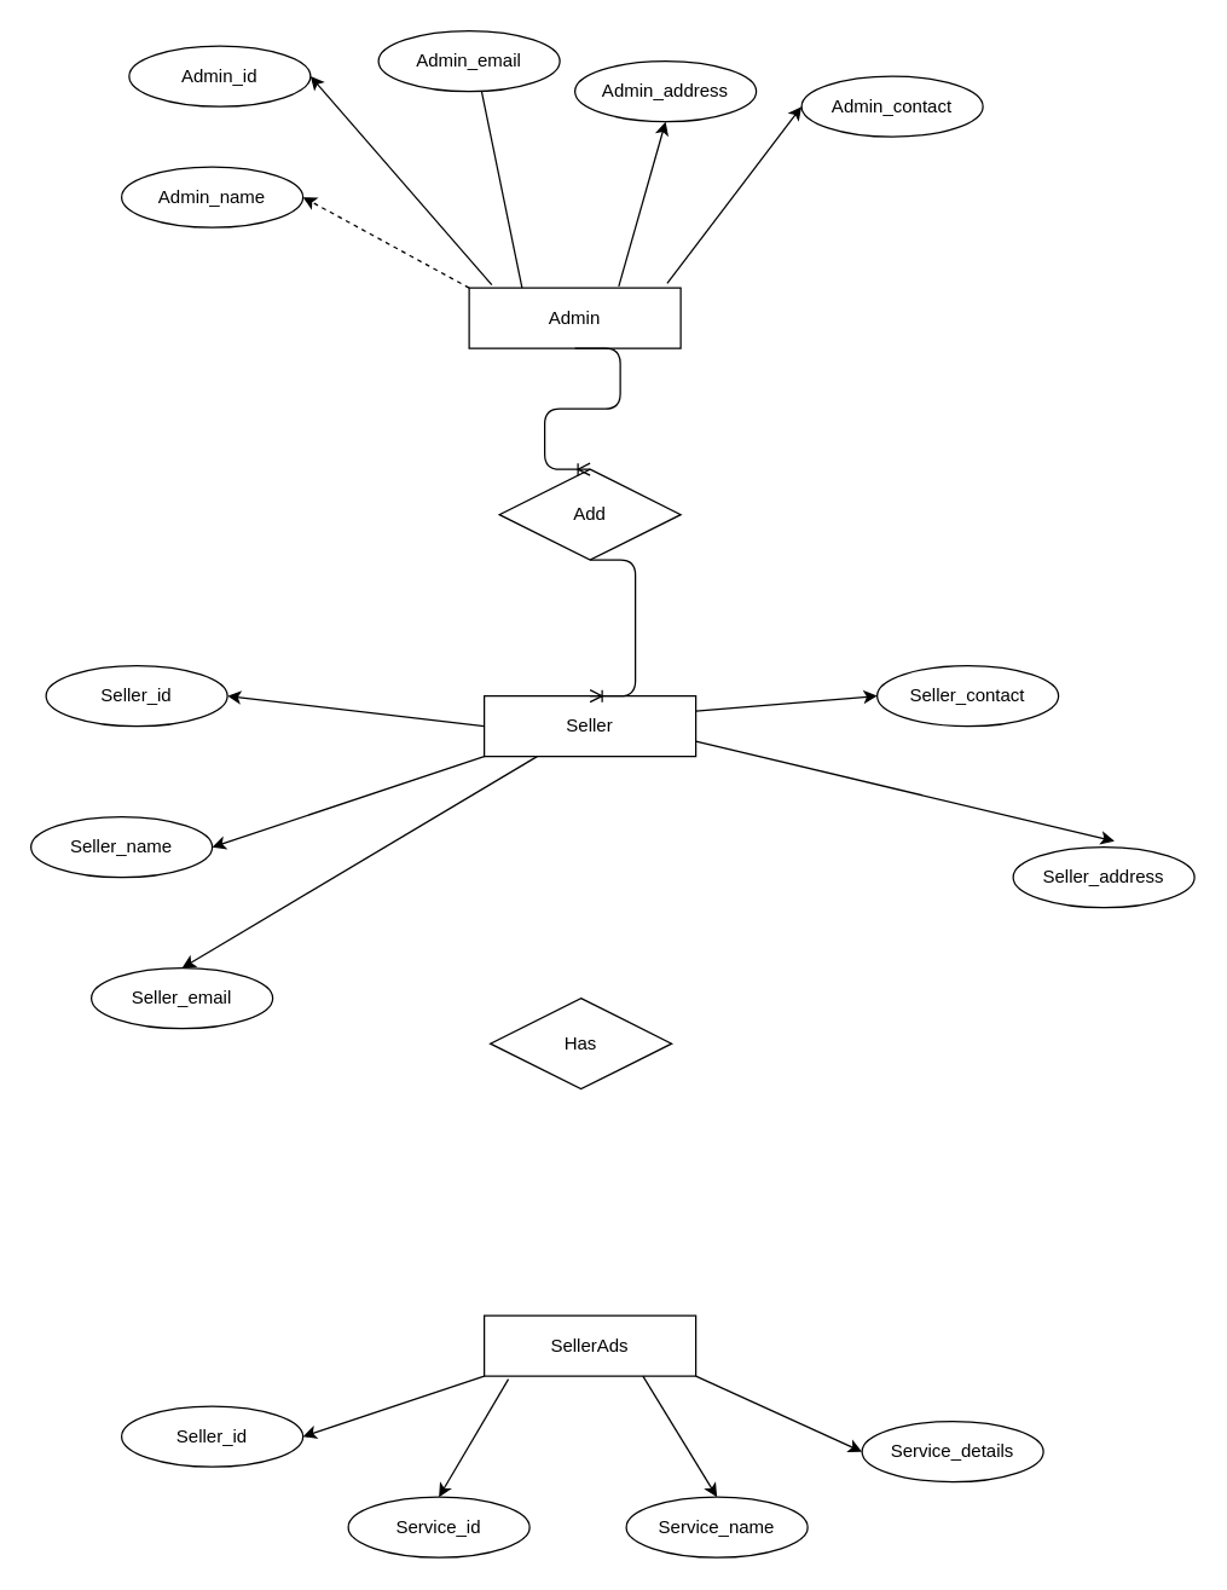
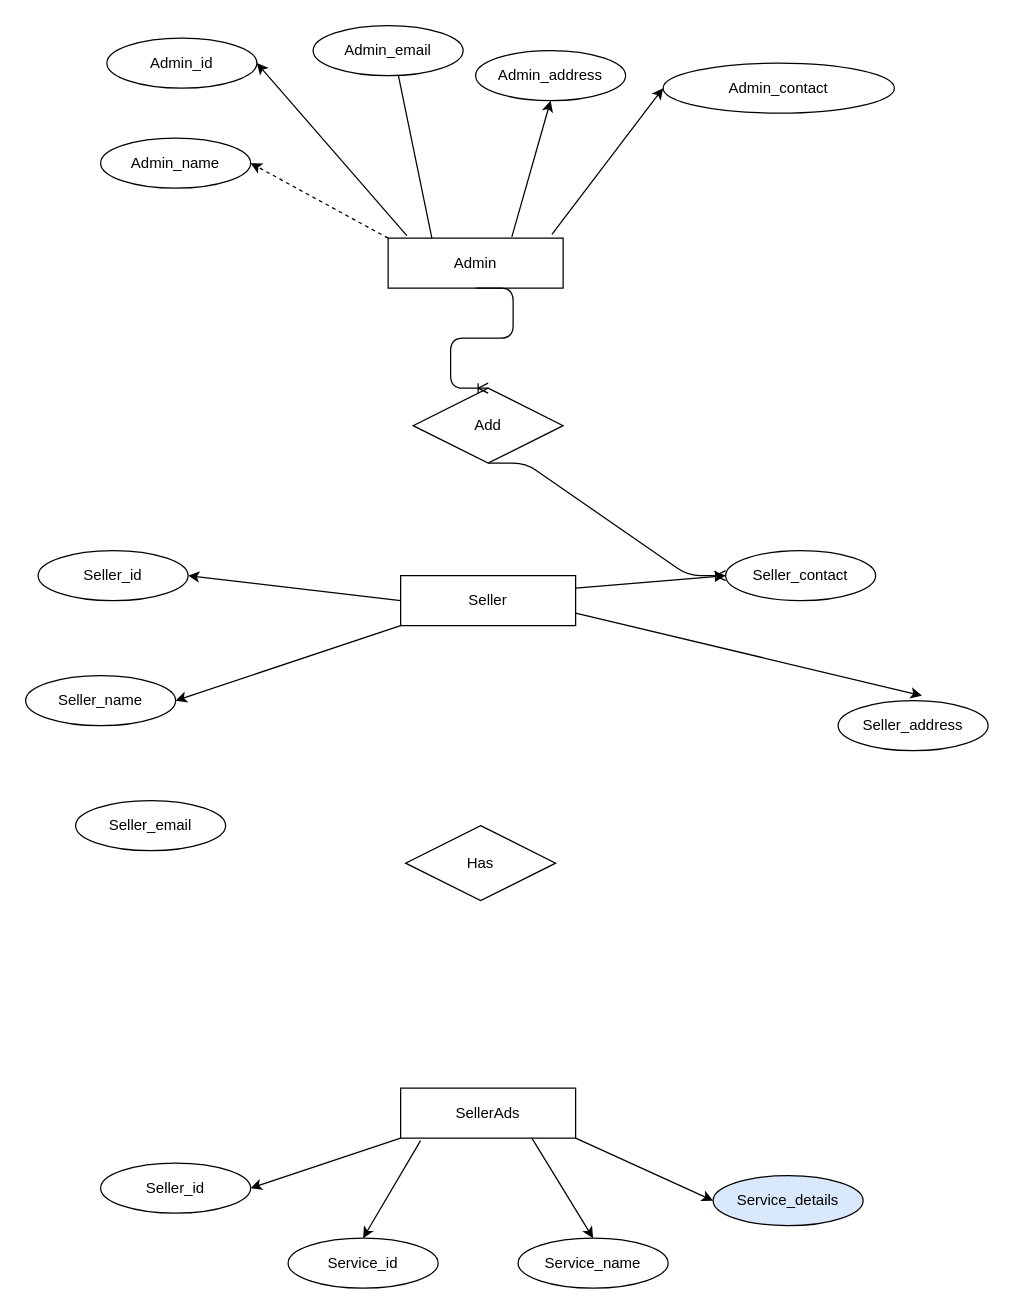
  <mxCell id="0" />
  <mxCell id="1" parent="0" />
  <mxCell id="2" value="Admin" style="rounded=0;whiteSpace=wrap;html=1;" vertex="1" parent="1"><mxGeometry x="310" y="190" width="140" height="40" as="geometry" /></mxCell>
  <mxCell id="3" value="" style="endArrow=classic;html=1;entryX=1;entryY=0.5;entryDx=0;entryDy=0;exitX=0.107;exitY=-0.05;exitDx=0;exitDy=0;exitPerimeter=0;" edge="1" parent="1" source="2" target="10"><mxGeometry width="50" height="50" relative="1" as="geometry"><mxPoint x="320" y="180" as="sourcePoint" /><mxPoint x="200" y="580" as="targetPoint" /></mxGeometry></mxCell>
  <mxCell id="4" value="" style="endArrow=classic;html=1;exitX=0;exitY=0;exitDx=0;exitDy=0;entryX=1;entryY=0.5;entryDx=0;entryDy=0;dashed=1;" edge="1" parent="1" source="2" target="9"><mxGeometry width="50" height="50" relative="1" as="geometry"><mxPoint x="320" y="500" as="sourcePoint" /><mxPoint x="210" y="590" as="targetPoint" /></mxGeometry></mxCell>
  <mxCell id="5" value="" style="endArrow=classic;html=1;exitX=0.25;exitY=0;exitDx=0;exitDy=0;entryX=0.5;entryY=0;entryDx=0;entryDy=0;" edge="1" parent="1" source="2" target="11"><mxGeometry width="50" height="50" relative="1" as="geometry"><mxPoint x="330" y="510" as="sourcePoint" /><mxPoint x="220" y="600" as="targetPoint" /></mxGeometry></mxCell>
  <mxCell id="6" value="" style="endArrow=classic;html=1;exitX=0.707;exitY=-0.025;exitDx=0;exitDy=0;exitPerimeter=0;entryX=0.5;entryY=1;entryDx=0;entryDy=0;" edge="1" parent="1" source="2" target="12"><mxGeometry width="50" height="50" relative="1" as="geometry"><mxPoint x="340" y="520" as="sourcePoint" /><mxPoint x="310" y="590" as="targetPoint" /></mxGeometry></mxCell>
  <mxCell id="7" value="" style="endArrow=classic;html=1;exitX=0.936;exitY=-0.075;exitDx=0;exitDy=0;entryX=0;entryY=0.5;entryDx=0;entryDy=0;exitPerimeter=0;" edge="1" parent="1" source="2" target="8"><mxGeometry width="50" height="50" relative="1" as="geometry"><mxPoint x="360" y="540" as="sourcePoint" /><mxPoint x="540" y="550" as="targetPoint" /></mxGeometry></mxCell>
- <mxCell id="8" value="Admin_contact" style="ellipse;whiteSpace=wrap;html=1;" vertex="1" parent="1"><mxGeometry x="530" y="50" width="120" height="40" as="geometry" /></mxCell>
+ <mxCell id="8" value="Admin_contact" style="ellipse;whiteSpace=wrap;html=1;" vertex="1" parent="1"><mxGeometry x="530" y="50" width="185" height="40" as="geometry" /></mxCell>
  <mxCell id="9" value="Admin_name" style="ellipse;whiteSpace=wrap;html=1;" vertex="1" parent="1"><mxGeometry x="80" y="110" width="120" height="40" as="geometry" /></mxCell>
  <mxCell id="10" value="Admin_id" style="ellipse;whiteSpace=wrap;html=1;" vertex="1" parent="1"><mxGeometry x="85" y="30" width="120" height="40" as="geometry" /></mxCell>
  <mxCell id="11" value="Admin_email" style="ellipse;whiteSpace=wrap;html=1;" vertex="1" parent="1"><mxGeometry x="250" y="20" width="120" height="40" as="geometry" /></mxCell>
  <mxCell id="12" value="Admin_address" style="ellipse;whiteSpace=wrap;html=1;" vertex="1" parent="1"><mxGeometry x="380" y="40" width="120" height="40" as="geometry" /></mxCell>
  <mxCell id="13" value="Seller" style="rounded=0;whiteSpace=wrap;html=1;" vertex="1" parent="1"><mxGeometry x="320" y="460" width="140" height="40" as="geometry" /></mxCell>
  <mxCell id="14" value="" style="endArrow=classic;html=1;exitX=0;exitY=0.5;exitDx=0;exitDy=0;entryX=1;entryY=0.5;entryDx=0;entryDy=0;" edge="1" parent="1" source="13" target="21"><mxGeometry width="50" height="50" relative="1" as="geometry"><mxPoint x="460" y="930" as="sourcePoint" /><mxPoint x="210" y="800" as="targetPoint" /></mxGeometry></mxCell>
  <mxCell id="15" value="" style="endArrow=classic;html=1;exitX=0;exitY=1;exitDx=0;exitDy=0;entryX=1;entryY=0.5;entryDx=0;entryDy=0;" edge="1" parent="1" source="13" target="20"><mxGeometry width="50" height="50" relative="1" as="geometry"><mxPoint x="330" y="720" as="sourcePoint" /><mxPoint x="220" y="810" as="targetPoint" /></mxGeometry></mxCell>
- <mxCell id="16" value="" style="endArrow=classic;html=1;exitX=0.25;exitY=1;exitDx=0;exitDy=0;entryX=0.5;entryY=0;entryDx=0;entryDy=0;" edge="1" parent="1" source="13" target="22"><mxGeometry width="50" height="50" relative="1" as="geometry"><mxPoint x="340" y="730" as="sourcePoint" /><mxPoint x="230" y="820" as="targetPoint" /></mxGeometry></mxCell>
  <mxCell id="17" value="" style="endArrow=classic;html=1;exitX=1;exitY=0.75;exitDx=0;exitDy=0;entryX=0.558;entryY=-0.1;entryDx=0;entryDy=0;entryPerimeter=0;" edge="1" parent="1" source="13" target="23"><mxGeometry width="50" height="50" relative="1" as="geometry"><mxPoint x="350" y="740" as="sourcePoint" /><mxPoint x="320" y="810" as="targetPoint" /></mxGeometry></mxCell>
  <mxCell id="18" value="" style="endArrow=classic;html=1;exitX=1;exitY=0.25;exitDx=0;exitDy=0;entryX=0;entryY=0.5;entryDx=0;entryDy=0;" edge="1" parent="1" source="13" target="19"><mxGeometry width="50" height="50" relative="1" as="geometry"><mxPoint x="370" y="760" as="sourcePoint" /><mxPoint x="550" y="770" as="targetPoint" /></mxGeometry></mxCell>
  <mxCell id="19" value="Seller_contact" style="ellipse;whiteSpace=wrap;html=1;" vertex="1" parent="1"><mxGeometry x="580" y="440" width="120" height="40" as="geometry" /></mxCell>
  <mxCell id="20" value="Seller_name" style="ellipse;whiteSpace=wrap;html=1;" vertex="1" parent="1"><mxGeometry x="20" y="540" width="120" height="40" as="geometry" /></mxCell>
  <mxCell id="21" value="Seller_id" style="ellipse;whiteSpace=wrap;html=1;" vertex="1" parent="1"><mxGeometry x="30" y="440" width="120" height="40" as="geometry" /></mxCell>
  <mxCell id="22" value="Seller_email" style="ellipse;whiteSpace=wrap;html=1;" vertex="1" parent="1"><mxGeometry x="60" y="640" width="120" height="40" as="geometry" /></mxCell>
  <mxCell id="23" value="Seller_address" style="ellipse;whiteSpace=wrap;html=1;" vertex="1" parent="1"><mxGeometry x="670" y="560" width="120" height="40" as="geometry" /></mxCell>
  <mxCell id="24" value="SellerAds" style="rounded=0;whiteSpace=wrap;html=1;" vertex="1" parent="1"><mxGeometry x="320" y="870" width="140" height="40" as="geometry" /></mxCell>
  <mxCell id="25" value="" style="endArrow=classic;html=1;exitX=0;exitY=1;exitDx=0;exitDy=0;entryX=1;entryY=0.5;entryDx=0;entryDy=0;" edge="1" parent="1" source="24" target="31"><mxGeometry width="50" height="50" relative="1" as="geometry"><mxPoint x="460" y="1130" as="sourcePoint" /><mxPoint x="210" y="1000" as="targetPoint" /></mxGeometry></mxCell>
  <mxCell id="26" value="" style="endArrow=classic;html=1;exitX=0.114;exitY=1.05;exitDx=0;exitDy=0;exitPerimeter=0;entryX=0.5;entryY=0;entryDx=0;entryDy=0;" edge="1" parent="1" source="24" target="30"><mxGeometry width="50" height="50" relative="1" as="geometry"><mxPoint x="330" y="920" as="sourcePoint" /><mxPoint x="220" y="1010" as="targetPoint" /></mxGeometry></mxCell>
  <mxCell id="27" value="" style="endArrow=classic;html=1;exitX=0.75;exitY=1;exitDx=0;exitDy=0;entryX=0.5;entryY=0;entryDx=0;entryDy=0;" edge="1" parent="1" source="24" target="32"><mxGeometry width="50" height="50" relative="1" as="geometry"><mxPoint x="340" y="930" as="sourcePoint" /><mxPoint x="230" y="1020" as="targetPoint" /></mxGeometry></mxCell>
  <mxCell id="28" value="" style="endArrow=classic;html=1;exitX=1;exitY=1;exitDx=0;exitDy=0;entryX=0;entryY=0.5;entryDx=0;entryDy=0;" edge="1" parent="1" source="24" target="29"><mxGeometry width="50" height="50" relative="1" as="geometry"><mxPoint x="370" y="960" as="sourcePoint" /><mxPoint x="550" y="970" as="targetPoint" /></mxGeometry></mxCell>
- <mxCell id="29" value="Service_details" style="ellipse;whiteSpace=wrap;html=1;" vertex="1" parent="1"><mxGeometry x="570" y="940" width="120" height="40" as="geometry" /></mxCell>
+ <mxCell id="29" value="Service_details" style="ellipse;whiteSpace=wrap;html=1;fillColor=#dae8fc;" vertex="1" parent="1"><mxGeometry x="570" y="940" width="120" height="40" as="geometry" /></mxCell>
  <mxCell id="30" value="Service_id" style="ellipse;whiteSpace=wrap;html=1;" vertex="1" parent="1"><mxGeometry x="230" y="990" width="120" height="40" as="geometry" /></mxCell>
  <mxCell id="31" value="Seller_id" style="ellipse;whiteSpace=wrap;html=1;" vertex="1" parent="1"><mxGeometry x="80" y="930" width="120" height="40" as="geometry" /></mxCell>
  <mxCell id="32" value="Service_name" style="ellipse;whiteSpace=wrap;html=1;" vertex="1" parent="1"><mxGeometry x="414" y="990" width="120" height="40" as="geometry" /></mxCell>
- <mxCell id="33" value="" style="edgeStyle=entityRelationEdgeStyle;fontSize=12;html=1;endArrow=ERoneToMany;exitX=0.5;exitY=1;exitDx=0;exitDy=0;entryX=0.5;entryY=0;entryDx=0;entryDy=0;" edge="1" parent="1" source="34" target="13"><mxGeometry width="100" height="100" relative="1" as="geometry"><mxPoint x="330" y="770" as="sourcePoint" /><mxPoint x="430" y="670" as="targetPoint" /></mxGeometry></mxCell>
+ <mxCell id="33" value="" style="edgeStyle=entityRelationEdgeStyle;fontSize=12;html=1;endArrow=ERoneToMany;exitX=0.5;exitY=1;exitDx=0;exitDy=0;" edge="1" parent="1" source="34" target="19"><mxGeometry width="100" height="100" relative="1" as="geometry"><mxPoint x="330" y="770" as="sourcePoint" /><mxPoint x="430" y="670" as="targetPoint" /></mxGeometry></mxCell>
  <mxCell id="34" value="Add" style="shape=rhombus;perimeter=rhombusPerimeter;whiteSpace=wrap;html=1;align=center;" vertex="1" parent="1"><mxGeometry x="330" y="310" width="120" height="60" as="geometry" /></mxCell>
  <mxCell id="35" value="" style="edgeStyle=entityRelationEdgeStyle;fontSize=12;html=1;endArrow=ERoneToMany;exitX=0.5;exitY=1;exitDx=0;exitDy=0;entryX=0.5;entryY=0;entryDx=0;entryDy=0;" edge="1" parent="1" source="2" target="34"><mxGeometry width="100" height="100" relative="1" as="geometry"><mxPoint x="380" y="490" as="sourcePoint" /><mxPoint x="390" y="650" as="targetPoint" /></mxGeometry></mxCell>
  <mxCell id="36" value="Has" style="shape=rhombus;perimeter=rhombusPerimeter;whiteSpace=wrap;html=1;align=center;" vertex="1" parent="1"><mxGeometry x="324" y="660" width="120" height="60" as="geometry" /></mxCell>
